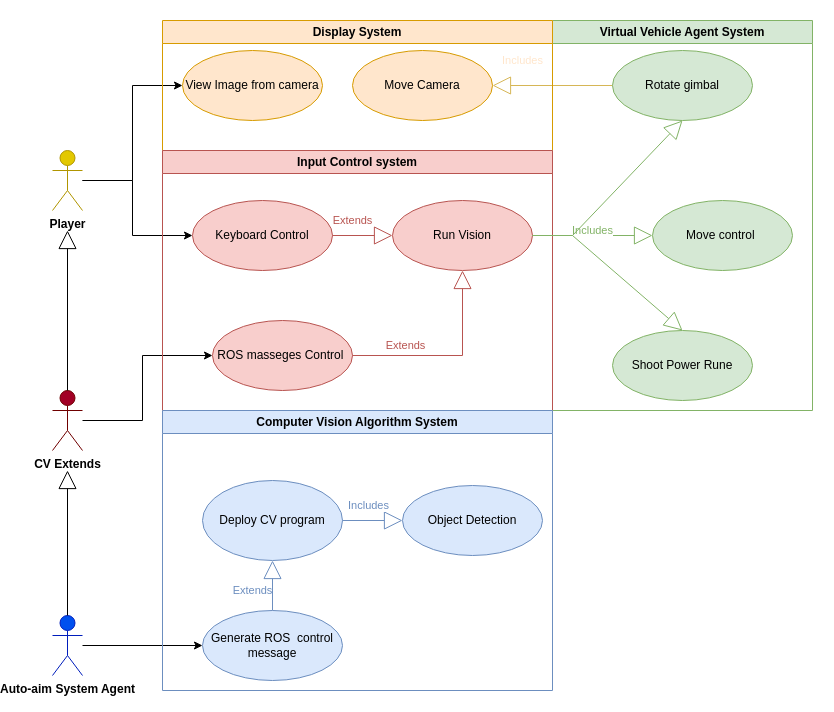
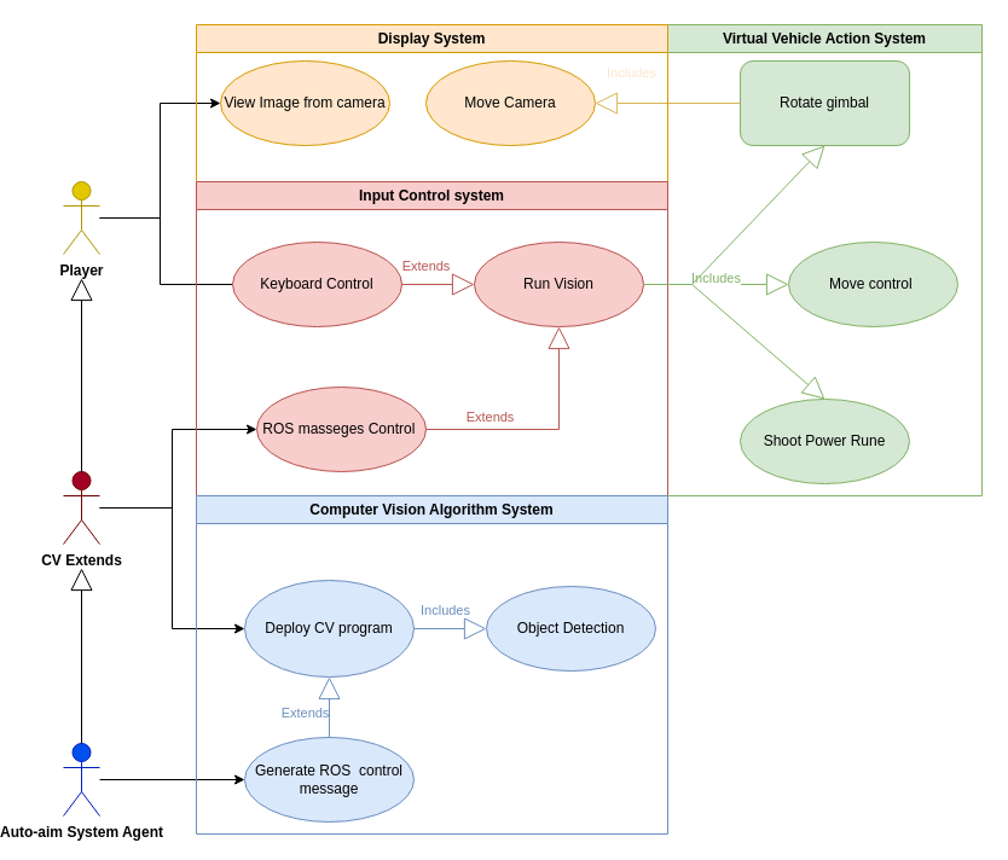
  <mxCell id="0" />
  <mxCell id="1" parent="0" />
  <mxCell id="2" style="edgeStyle=orthogonalEdgeStyle;rounded=0;orthogonalLoop=1;jettySize=auto;html=1;entryX=0;entryY=0.5;entryDx=0;entryDy=0;" edge="1" parent="1" source="4" target="19"><mxGeometry relative="1" as="geometry"><mxPoint x="100" y="90" as="targetPoint" /></mxGeometry></mxCell>
- <mxCell id="3" style="edgeStyle=orthogonalEdgeStyle;rounded=0;orthogonalLoop=1;jettySize=auto;html=1;entryX=0;entryY=0.5;entryDx=0;entryDy=0;" edge="1" parent="1" source="4" target="21"><mxGeometry relative="1" as="geometry"><Array as="points"><mxPoint x="100" y="180" /><mxPoint x="100" y="235" /></Array></mxGeometry></mxCell>
+ <mxCell id="3" style="edgeStyle=orthogonalEdgeStyle;rounded=0;orthogonalLoop=1;jettySize=auto;html=1;entryX=0;entryY=0.5;entryDx=0;entryDy=0;endArrow=none;" edge="1" parent="1" source="4" target="21"><mxGeometry relative="1" as="geometry"><Array as="points"><mxPoint x="100" y="180" /><mxPoint x="100" y="235" /></Array></mxGeometry></mxCell>
  <mxCell id="4" value="&lt;b&gt;Player&lt;/b&gt;" style="shape=umlActor;verticalLabelPosition=bottom;verticalAlign=top;html=1;fillColor=#e3c800;fontColor=#000000;strokeColor=#B09500;" vertex="1" parent="1"><mxGeometry x="20" y="150" width="30" height="60" as="geometry" /></mxCell>
  <mxCell id="5" value="&lt;font color=&quot;#ffe6cc&quot;&gt;Includes&lt;/font&gt;" style="endArrow=block;endSize=16;endFill=0;html=1;rounded=0;entryX=1;entryY=0.5;entryDx=0;entryDy=0;exitX=0;exitY=0.5;exitDx=0;exitDy=0;fillColor=#fff2cc;strokeColor=#d6b656;" edge="1" parent="1" source="14" target="18"><mxGeometry x="0.5" y="-25" width="160" relative="1" as="geometry"><mxPoint x="420" y="120" as="sourcePoint" /><mxPoint x="580" y="120" as="targetPoint" /><mxPoint as="offset" /></mxGeometry></mxCell>
  <mxCell id="6" style="edgeStyle=orthogonalEdgeStyle;rounded=0;orthogonalLoop=1;jettySize=auto;html=1;entryX=0;entryY=0.5;entryDx=0;entryDy=0;" edge="1" parent="1" source="8" target="25"><mxGeometry relative="1" as="geometry"><Array as="points"><mxPoint x="110" y="420" /><mxPoint x="110" y="355" /></Array></mxGeometry></mxCell>
+ <mxCell id="7" style="edgeStyle=orthogonalEdgeStyle;rounded=0;orthogonalLoop=1;jettySize=auto;html=1;entryX=0;entryY=0.5;entryDx=0;entryDy=0;" edge="1" parent="1" source="8" target="9"><mxGeometry relative="1" as="geometry" /></mxCell>
  <mxCell id="8" value="&lt;b&gt;&lt;font color=&quot;#000000&quot;&gt;CV Extends&lt;/font&gt;&lt;/b&gt;" style="shape=umlActor;verticalLabelPosition=bottom;verticalAlign=top;html=1;fillColor=#a20025;fontColor=#ffffff;strokeColor=#6F0000;" vertex="1" parent="1"><mxGeometry x="20" y="390" width="30" height="60" as="geometry" /></mxCell>
  <mxCell id="9" value="Deploy CV program&lt;br&gt;" style="ellipse;whiteSpace=wrap;html=1;fillColor=#dae8fc;strokeColor=#6c8ebf;" vertex="1" parent="1"><mxGeometry x="170" y="480" width="140" height="80" as="geometry" /></mxCell>
  <mxCell id="10" value="" style="edgeStyle=orthogonalEdgeStyle;rounded=0;orthogonalLoop=1;jettySize=auto;html=1;entryX=0;entryY=0.5;entryDx=0;entryDy=0;" edge="1" parent="1" source="11" target="30"><mxGeometry relative="1" as="geometry"><mxPoint x="170" y="530" as="targetPoint" /></mxGeometry></mxCell>
  <mxCell id="11" value="&lt;font color=&quot;#000000&quot;&gt;&lt;b&gt;Auto-aim System Agent&lt;/b&gt;&lt;/font&gt;" style="shape=umlActor;verticalLabelPosition=bottom;verticalAlign=top;html=1;fillColor=#0050ef;fontColor=#ffffff;strokeColor=#001DBC;" vertex="1" parent="1"><mxGeometry x="20" y="615" width="30" height="60" as="geometry" /></mxCell>
  <mxCell id="12" value="&lt;font color=&quot;#6c8ebf&quot;&gt;Includes&lt;/font&gt;" style="endArrow=block;endSize=16;endFill=0;html=1;rounded=0;entryX=0;entryY=0.5;entryDx=0;entryDy=0;exitX=1;exitY=0.5;exitDx=0;exitDy=0;fillColor=#dae8fc;strokeColor=#6c8ebf;" edge="1" parent="1" source="9" target="29"><mxGeometry x="-0.125" y="15" width="160" relative="1" as="geometry"><mxPoint x="310" y="420" as="sourcePoint" /><mxPoint x="470" y="420" as="targetPoint" /><mxPoint as="offset" /></mxGeometry></mxCell>
- <mxCell id="13" value="Virtual Vehicle Agent System" style="swimlane;whiteSpace=wrap;html=1;fillColor=#d5e8d4;strokeColor=#82b366;" vertex="1" parent="1"><mxGeometry x="520" y="20" width="260" height="390" as="geometry" /></mxCell>
- <mxCell id="14" value="Rotate gimbal" style="ellipse;whiteSpace=wrap;html=1;fillColor=#d5e8d4;strokeColor=#82b366;" vertex="1" parent="13"><mxGeometry x="60" y="30" width="140" height="70" as="geometry" /></mxCell>
+ <mxCell id="13" value="Virtual Vehicle Action System" style="swimlane;whiteSpace=wrap;html=1;fillColor=#d5e8d4;strokeColor=#82b366;" vertex="1" parent="1"><mxGeometry x="520" y="20" width="260" height="390" as="geometry" /></mxCell>
+ <mxCell id="14" value="Rotate gimbal" style="whiteSpace=wrap;html=1;fillColor=#d5e8d4;strokeColor=#82b366;rounded=1;" vertex="1" parent="13"><mxGeometry x="60" y="30" width="140" height="70" as="geometry" /></mxCell>
  <mxCell id="15" value="Shoot Power Rune" style="ellipse;whiteSpace=wrap;html=1;fillColor=#d5e8d4;strokeColor=#82b366;" vertex="1" parent="13"><mxGeometry x="60" y="310" width="140" height="70" as="geometry" /></mxCell>
  <mxCell id="16" value="Move control&amp;nbsp;" style="ellipse;whiteSpace=wrap;html=1;fillColor=#d5e8d4;strokeColor=#82b366;" vertex="1" parent="13"><mxGeometry x="100" y="180" width="140" height="70" as="geometry" /></mxCell>
  <mxCell id="17" value="Display System" style="swimlane;whiteSpace=wrap;html=1;fillColor=#ffe6cc;strokeColor=#d79b00;" vertex="1" parent="1"><mxGeometry x="130" y="20" width="390" height="130" as="geometry" /></mxCell>
  <mxCell id="18" value="Move Camera" style="ellipse;whiteSpace=wrap;html=1;fillColor=#ffe6cc;strokeColor=#d79b00;" vertex="1" parent="17"><mxGeometry x="190" y="30" width="140" height="70" as="geometry" /></mxCell>
  <mxCell id="19" value="View Image from camera" style="ellipse;whiteSpace=wrap;html=1;fillColor=#ffe6cc;strokeColor=#d79b00;" vertex="1" parent="17"><mxGeometry x="20" y="30" width="140" height="70" as="geometry" /></mxCell>
  <mxCell id="20" value="Input Control system" style="swimlane;whiteSpace=wrap;html=1;fillColor=#f8cecc;strokeColor=#b85450;" vertex="1" parent="1"><mxGeometry x="130" y="150" width="390" height="260" as="geometry" /></mxCell>
  <mxCell id="21" value="Keyboard Control" style="ellipse;whiteSpace=wrap;html=1;strokeColor=#b85450;fillColor=#f8cecc;" vertex="1" parent="20"><mxGeometry x="30" y="50" width="140" height="70" as="geometry" /></mxCell>
  <mxCell id="22" style="edgeStyle=orthogonalEdgeStyle;rounded=0;orthogonalLoop=1;jettySize=auto;html=1;exitX=0.5;exitY=1;exitDx=0;exitDy=0;" edge="1" parent="20" source="21" target="21"><mxGeometry relative="1" as="geometry" /></mxCell>
  <mxCell id="23" value="Run Vision" style="ellipse;whiteSpace=wrap;html=1;strokeColor=#b85450;fillColor=#f8cecc;" vertex="1" parent="20"><mxGeometry x="230" y="50" width="140" height="70" as="geometry" /></mxCell>
  <mxCell id="24" value="&lt;font color=&quot;#b85450&quot;&gt;Extends&lt;/font&gt;" style="endArrow=block;endSize=16;endFill=0;html=1;rounded=0;entryX=0;entryY=0.5;entryDx=0;entryDy=0;exitX=1;exitY=0.5;exitDx=0;exitDy=0;fillColor=#f8cecc;strokeColor=#b85450;" edge="1" parent="20" source="21" target="23"><mxGeometry x="-0.333" y="15" width="160" relative="1" as="geometry"><mxPoint x="140" y="35" as="sourcePoint" /><mxPoint x="230" y="35" as="targetPoint" /><mxPoint as="offset" /></mxGeometry></mxCell>
  <mxCell id="25" value="ROS masseges Control&amp;nbsp;" style="ellipse;whiteSpace=wrap;html=1;strokeColor=#b85450;fillColor=#f8cecc;" vertex="1" parent="20"><mxGeometry x="50" y="170" width="140" height="70" as="geometry" /></mxCell>
  <mxCell id="26" value="&lt;font color=&quot;#b85450&quot;&gt;Extends&lt;/font&gt;" style="endArrow=block;endSize=16;endFill=0;html=1;rounded=0;entryX=0.5;entryY=1;entryDx=0;entryDy=0;exitX=1;exitY=0.5;exitDx=0;exitDy=0;fillColor=#f8cecc;strokeColor=#b85450;" edge="1" parent="20" source="25" target="23"><mxGeometry x="-0.455" y="10" width="160" relative="1" as="geometry"><mxPoint x="180" y="140" as="sourcePoint" /><mxPoint x="300" y="140" as="targetPoint" /><Array as="points"><mxPoint x="300" y="205" /></Array><mxPoint as="offset" /></mxGeometry></mxCell>
  <mxCell id="27" value="&lt;font color=&quot;#6c8ebf&quot;&gt;Extends&lt;/font&gt;" style="endArrow=block;endSize=16;endFill=0;html=1;rounded=0;entryX=0.5;entryY=1;entryDx=0;entryDy=0;exitX=0.5;exitY=0;exitDx=0;exitDy=0;fillColor=#dae8fc;strokeColor=#6c8ebf;" edge="1" parent="1" source="30" target="9"><mxGeometry x="-0.2" y="20" width="160" relative="1" as="geometry"><mxPoint x="320" y="530" as="sourcePoint" /><mxPoint x="400" y="530" as="targetPoint" /><mxPoint as="offset" /></mxGeometry></mxCell>
  <mxCell id="28" value="Computer Vision Algorithm System" style="swimlane;whiteSpace=wrap;html=1;fillColor=#dae8fc;strokeColor=#6c8ebf;" vertex="1" parent="1"><mxGeometry x="130" y="410" width="390" height="280" as="geometry" /></mxCell>
  <mxCell id="29" value="Object Detection" style="ellipse;whiteSpace=wrap;html=1;fillColor=#dae8fc;strokeColor=#6c8ebf;" vertex="1" parent="28"><mxGeometry x="240" y="75" width="140" height="70" as="geometry" /></mxCell>
  <mxCell id="30" value="Generate ROS&amp;nbsp; control message" style="ellipse;whiteSpace=wrap;html=1;fillColor=#dae8fc;strokeColor=#6c8ebf;" vertex="1" parent="28"><mxGeometry x="40" y="200" width="140" height="70" as="geometry" /></mxCell>
  <mxCell id="31" value="&lt;font color=&quot;#82b366&quot;&gt;Includes&lt;/font&gt;" style="endArrow=block;endSize=16;endFill=0;html=1;rounded=0;exitX=1;exitY=0.5;exitDx=0;exitDy=0;entryX=0;entryY=0.5;entryDx=0;entryDy=0;fillColor=#d5e8d4;strokeColor=#82b366;" edge="1" parent="1" source="23" target="16"><mxGeometry y="5" width="160" relative="1" as="geometry"><mxPoint x="500" y="230" as="sourcePoint" /><mxPoint x="560" y="235" as="targetPoint" /><mxPoint as="offset" /></mxGeometry></mxCell>
  <mxCell id="32" value="" style="endArrow=block;endSize=16;endFill=0;html=1;rounded=0;exitX=1;exitY=0.5;exitDx=0;exitDy=0;entryX=0.5;entryY=1;entryDx=0;entryDy=0;fillColor=#d5e8d4;strokeColor=#82b366;" edge="1" parent="1" source="23" target="14"><mxGeometry y="-25" width="160" relative="1" as="geometry"><mxPoint x="500" y="200" as="sourcePoint" /><mxPoint x="580" y="200" as="targetPoint" /><mxPoint as="offset" /><Array as="points"><mxPoint x="540" y="235" /></Array></mxGeometry></mxCell>
  <mxCell id="33" value="" style="endArrow=block;endSize=16;endFill=0;html=1;rounded=0;exitX=1;exitY=0.5;exitDx=0;exitDy=0;entryX=0.5;entryY=0;entryDx=0;entryDy=0;fillColor=#d5e8d4;strokeColor=#82b366;" edge="1" parent="1" source="23" target="15"><mxGeometry y="-25" width="160" relative="1" as="geometry"><mxPoint x="510" y="245" as="sourcePoint" /><mxPoint x="660" y="130" as="targetPoint" /><mxPoint as="offset" /><Array as="points"><mxPoint x="540" y="235" /></Array></mxGeometry></mxCell>
  <mxCell id="34" value="" style="endArrow=block;endSize=16;endFill=0;html=1;rounded=0;exitX=0.5;exitY=0;exitDx=0;exitDy=0;exitPerimeter=0;" edge="1" parent="1" source="8"><mxGeometry width="160" relative="1" as="geometry"><mxPoint x="30" y="390" as="sourcePoint" /><mxPoint x="35" y="230" as="targetPoint" /></mxGeometry></mxCell>
  <mxCell id="35" value="&lt;br&gt;" style="endArrow=block;endSize=16;endFill=0;html=1;rounded=0;exitX=0.5;exitY=0;exitDx=0;exitDy=0;exitPerimeter=0;" edge="1" parent="1" source="11"><mxGeometry width="160" relative="1" as="geometry"><mxPoint x="40" y="610" as="sourcePoint" /><mxPoint x="35" y="470" as="targetPoint" /></mxGeometry></mxCell>
